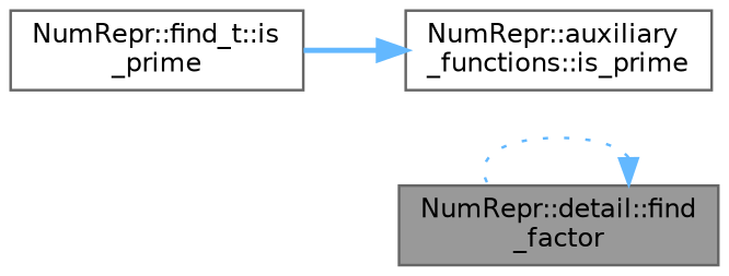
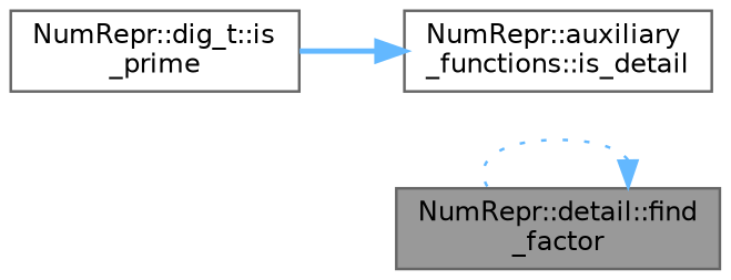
  digraph {
    rankdir=RL
    node [color=grey40 fillcolor=white fontname=Helvetica fontsize=10 shape=box style=filled]
    edge [color=steelblue1 dir=back fontname=Helvetica fontsize=10 labelfontname=Helvetica labelfontsize=10]
    n1 [color=gray40 fillcolor=grey60 fontcolor=black height=0.2 label="NumRepr::detail::find\l_factor" width=0.4]
-   n2 [height=0.2 label="NumRepr::auxiliary\l_functions::is_prime" width=0.4]
-   n3 [height=0.2 label="NumRepr::find_t::is\l_prime" width=0.4]
+   n2 [height=0.2 label="NumRepr::auxiliary\l_functions::is_detail" width=0.4]
+   n3 [height=0.2 label="NumRepr::dig_t::is\l_prime" width=0.4]
    n1 -> n1 [style=dotted]
    n2 -> n3 [style=bold]
  }
